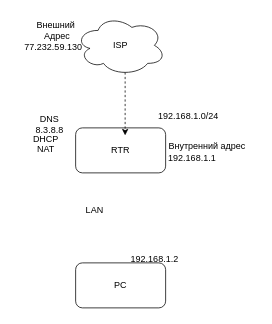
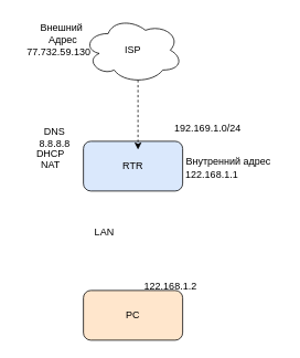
  <mxCell id="0" />
  <mxCell id="1" parent="0" />
  <mxCell id="2" value="ISP" style="ellipse;shape=cloud;whiteSpace=wrap;html=1;" vertex="1" parent="1"><mxGeometry x="100" y="20" width="120" height="80" as="geometry" /></mxCell>
- <mxCell id="3" value="RTR" style="rounded=1;whiteSpace=wrap;html=1;" vertex="1" parent="1"><mxGeometry x="100" y="170" width="120" height="60" as="geometry" /></mxCell>
- <mxCell id="4" value="PC" style="rounded=1;whiteSpace=wrap;html=1;" vertex="1" parent="1"><mxGeometry x="100" y="350" width="120" height="60" as="geometry" /></mxCell>
+ <mxCell id="3" value="RTR" style="rounded=1;whiteSpace=wrap;html=1;fillColor=#dae8fc;" vertex="1" parent="1"><mxGeometry x="100" y="170" width="120" height="60" as="geometry" /></mxCell>
+ <mxCell id="4" value="PC" style="rounded=1;whiteSpace=wrap;html=1;fillColor=#ffe6cc;" vertex="1" parent="1"><mxGeometry x="100" y="350" width="120" height="60" as="geometry" /></mxCell>
  <mxCell id="5" style="edgeStyle=orthogonalEdgeStyle;rounded=0;orthogonalLoop=1;jettySize=auto;html=1;exitX=0.55;exitY=0.95;exitDx=0;exitDy=0;exitPerimeter=0;entryX=0.55;entryY=0.167;entryDx=0;entryDy=0;entryPerimeter=0;dashed=1;" edge="1" parent="1" source="2" target="3"><mxGeometry relative="1" as="geometry" /></mxCell>
  <mxCell id="6" value="DHCP" style="text;html=1;align=center;verticalAlign=middle;resizable=0;points=[];autosize=1;strokeColor=none;fillColor=none;" vertex="1" parent="1"><mxGeometry x="30" y="170" width="60" height="30" as="geometry" /></mxCell>
- <mxCell id="7" value="192.168.1.0/24" style="text;html=1;align=center;verticalAlign=middle;resizable=0;points=[];autosize=1;strokeColor=none;fillColor=none;" vertex="1" parent="1"><mxGeometry x="200" y="140" width="100" height="30" as="geometry" /></mxCell>
+ <mxCell id="7" value="192.169.1.0/24" style="text;html=1;align=center;verticalAlign=middle;resizable=0;points=[];autosize=1;strokeColor=none;fillColor=none;" vertex="1" parent="1"><mxGeometry x="200" y="140" width="100" height="30" as="geometry" /></mxCell>
  <mxCell id="8" value="LAN" style="text;html=1;align=center;verticalAlign=middle;resizable=0;points=[];autosize=1;strokeColor=none;fillColor=none;" vertex="1" parent="1"><mxGeometry x="100" y="265" width="50" height="30" as="geometry" /></mxCell>
- <mxCell id="9" value="192.168.1.1" style="text;html=1;align=center;verticalAlign=middle;resizable=0;points=[];autosize=1;strokeColor=none;fillColor=none;" vertex="1" parent="1"><mxGeometry x="210" y="195" width="90" height="30" as="geometry" /></mxCell>
- <mxCell id="10" value="192.168.1.2" style="text;html=1;align=center;verticalAlign=middle;resizable=0;points=[];autosize=1;strokeColor=none;fillColor=none;" vertex="1" parent="1"><mxGeometry x="160" y="330" width="90" height="30" as="geometry" /></mxCell>
+ <mxCell id="9" value="122.168.1.1" style="text;html=1;align=center;verticalAlign=middle;resizable=0;points=[];autosize=1;strokeColor=none;fillColor=none;" vertex="1" parent="1"><mxGeometry x="210" y="195" width="90" height="30" as="geometry" /></mxCell>
+ <mxCell id="10" value="122.168.1.2" style="text;html=1;align=center;verticalAlign=middle;resizable=0;points=[];autosize=1;strokeColor=none;fillColor=none;" vertex="1" parent="1"><mxGeometry x="160" y="330" width="90" height="30" as="geometry" /></mxCell>
  <mxCell id="11" value="NAT&lt;div&gt;&lt;br&gt;&lt;/div&gt;" style="text;html=1;align=center;verticalAlign=middle;resizable=0;points=[];autosize=1;strokeColor=none;fillColor=none;" vertex="1" parent="1"><mxGeometry x="35" y="185" width="50" height="40" as="geometry" /></mxCell>
- <mxCell id="12" value="77.232.59.130" style="text;html=1;align=center;verticalAlign=middle;resizable=0;points=[];autosize=1;strokeColor=none;fillColor=none;" vertex="1" parent="1"><mxGeometry x="20" y="48" width="100" height="30" as="geometry" /></mxCell>
+ <mxCell id="12" value="77.732.59.130" style="text;html=1;align=center;verticalAlign=middle;resizable=0;points=[];autosize=1;strokeColor=none;fillColor=none;" vertex="1" parent="1"><mxGeometry x="20" y="48" width="100" height="30" as="geometry" /></mxCell>
  <mxCell id="13" value="Внешний&amp;nbsp;&lt;div&gt;Адрес&lt;/div&gt;" style="text;html=1;align=center;verticalAlign=middle;resizable=0;points=[];autosize=1;strokeColor=none;fillColor=none;" vertex="1" parent="1"><mxGeometry x="35" y="20" width="80" height="40" as="geometry" /></mxCell>
  <mxCell id="14" value="Внутренний адрес" style="text;html=1;align=center;verticalAlign=middle;resizable=0;points=[];autosize=1;strokeColor=none;fillColor=none;" vertex="1" parent="1"><mxGeometry x="210" y="180" width="130" height="30" as="geometry" /></mxCell>
- <mxCell id="15" value="DNS&lt;div&gt;8.3.8.8&lt;/div&gt;" style="text;html=1;align=center;verticalAlign=middle;resizable=0;points=[];autosize=1;strokeColor=none;fillColor=none;" vertex="1" parent="1"><mxGeometry x="35" y="145" width="60" height="40" as="geometry" /></mxCell>
+ <mxCell id="15" value="DNS&lt;div&gt;8.8.8.8&lt;/div&gt;" style="text;html=1;align=center;verticalAlign=middle;resizable=0;points=[];autosize=1;strokeColor=none;fillColor=none;" vertex="1" parent="1"><mxGeometry x="35" y="145" width="60" height="40" as="geometry" /></mxCell>
